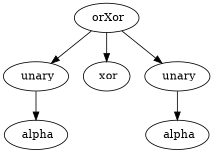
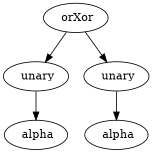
  digraph {
    n1 [label=" orXor"]
    n2 [label=" unary"]
-   n3 [label=" xor"]
    n4 [label=" unary"]
    n5 [label=" alpha"]
    n6 [label=" alpha"]
    n1 -> n2
-   n1 -> n3
    n1 -> n4
    n2 -> n5
    n4 -> n6
  }
